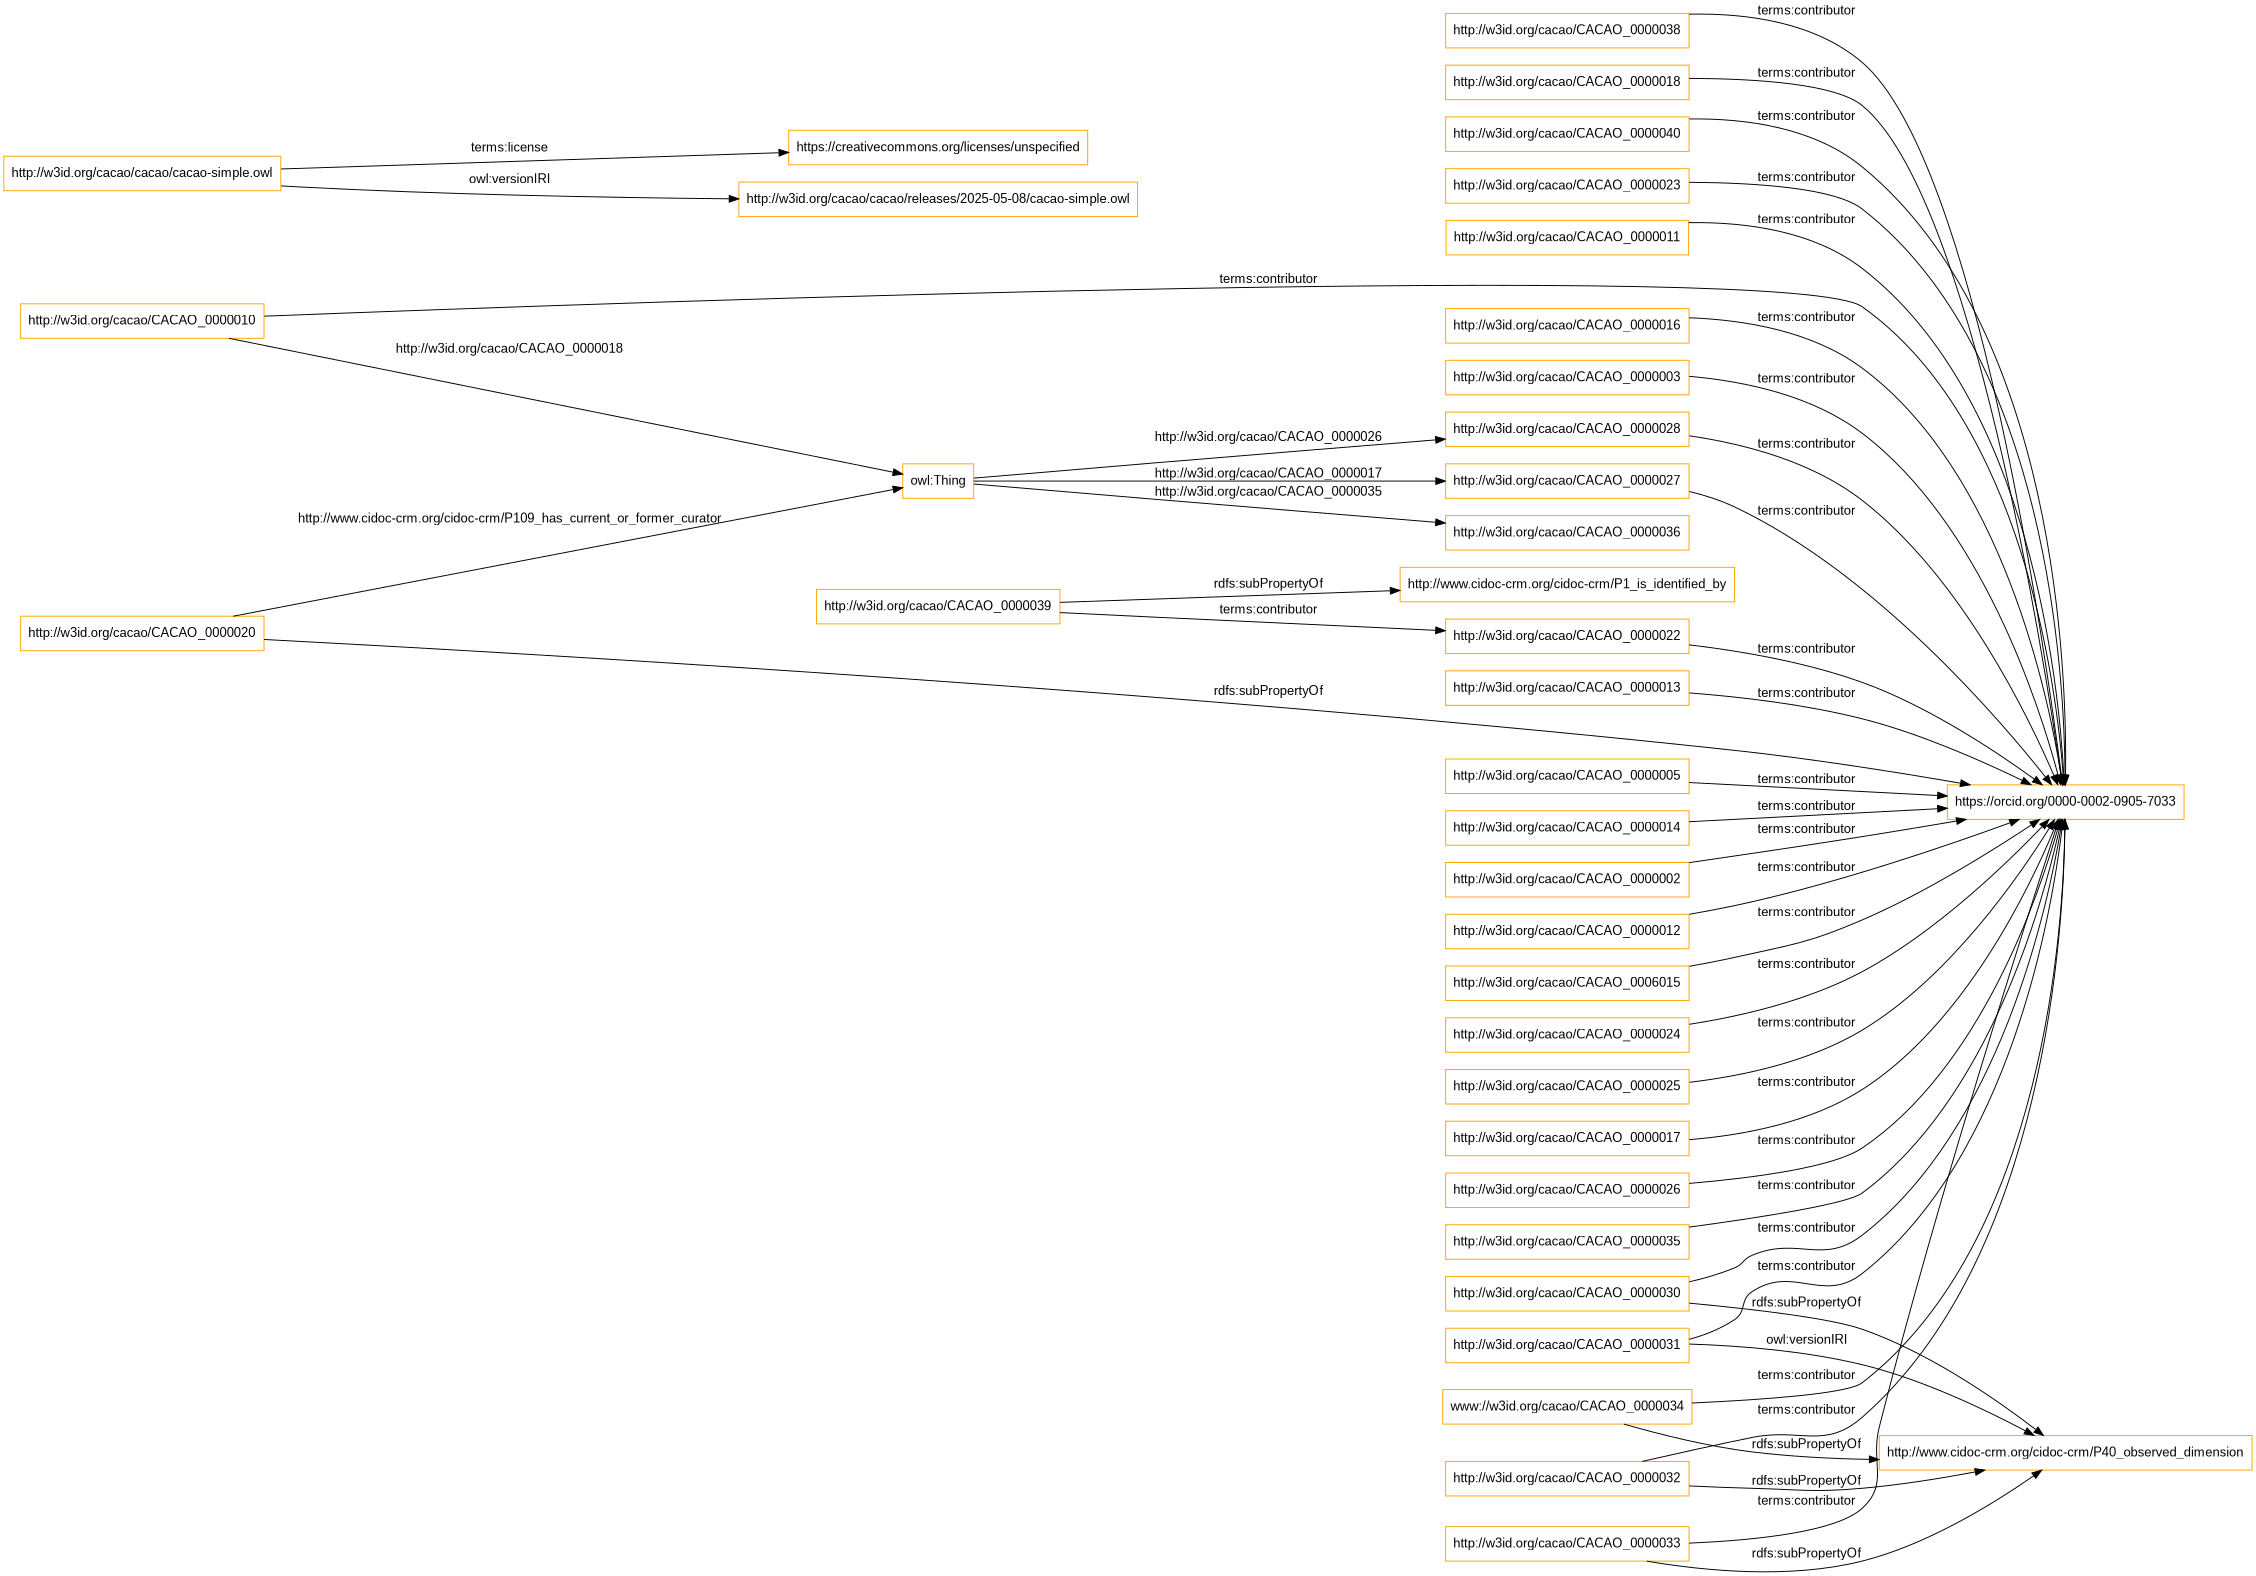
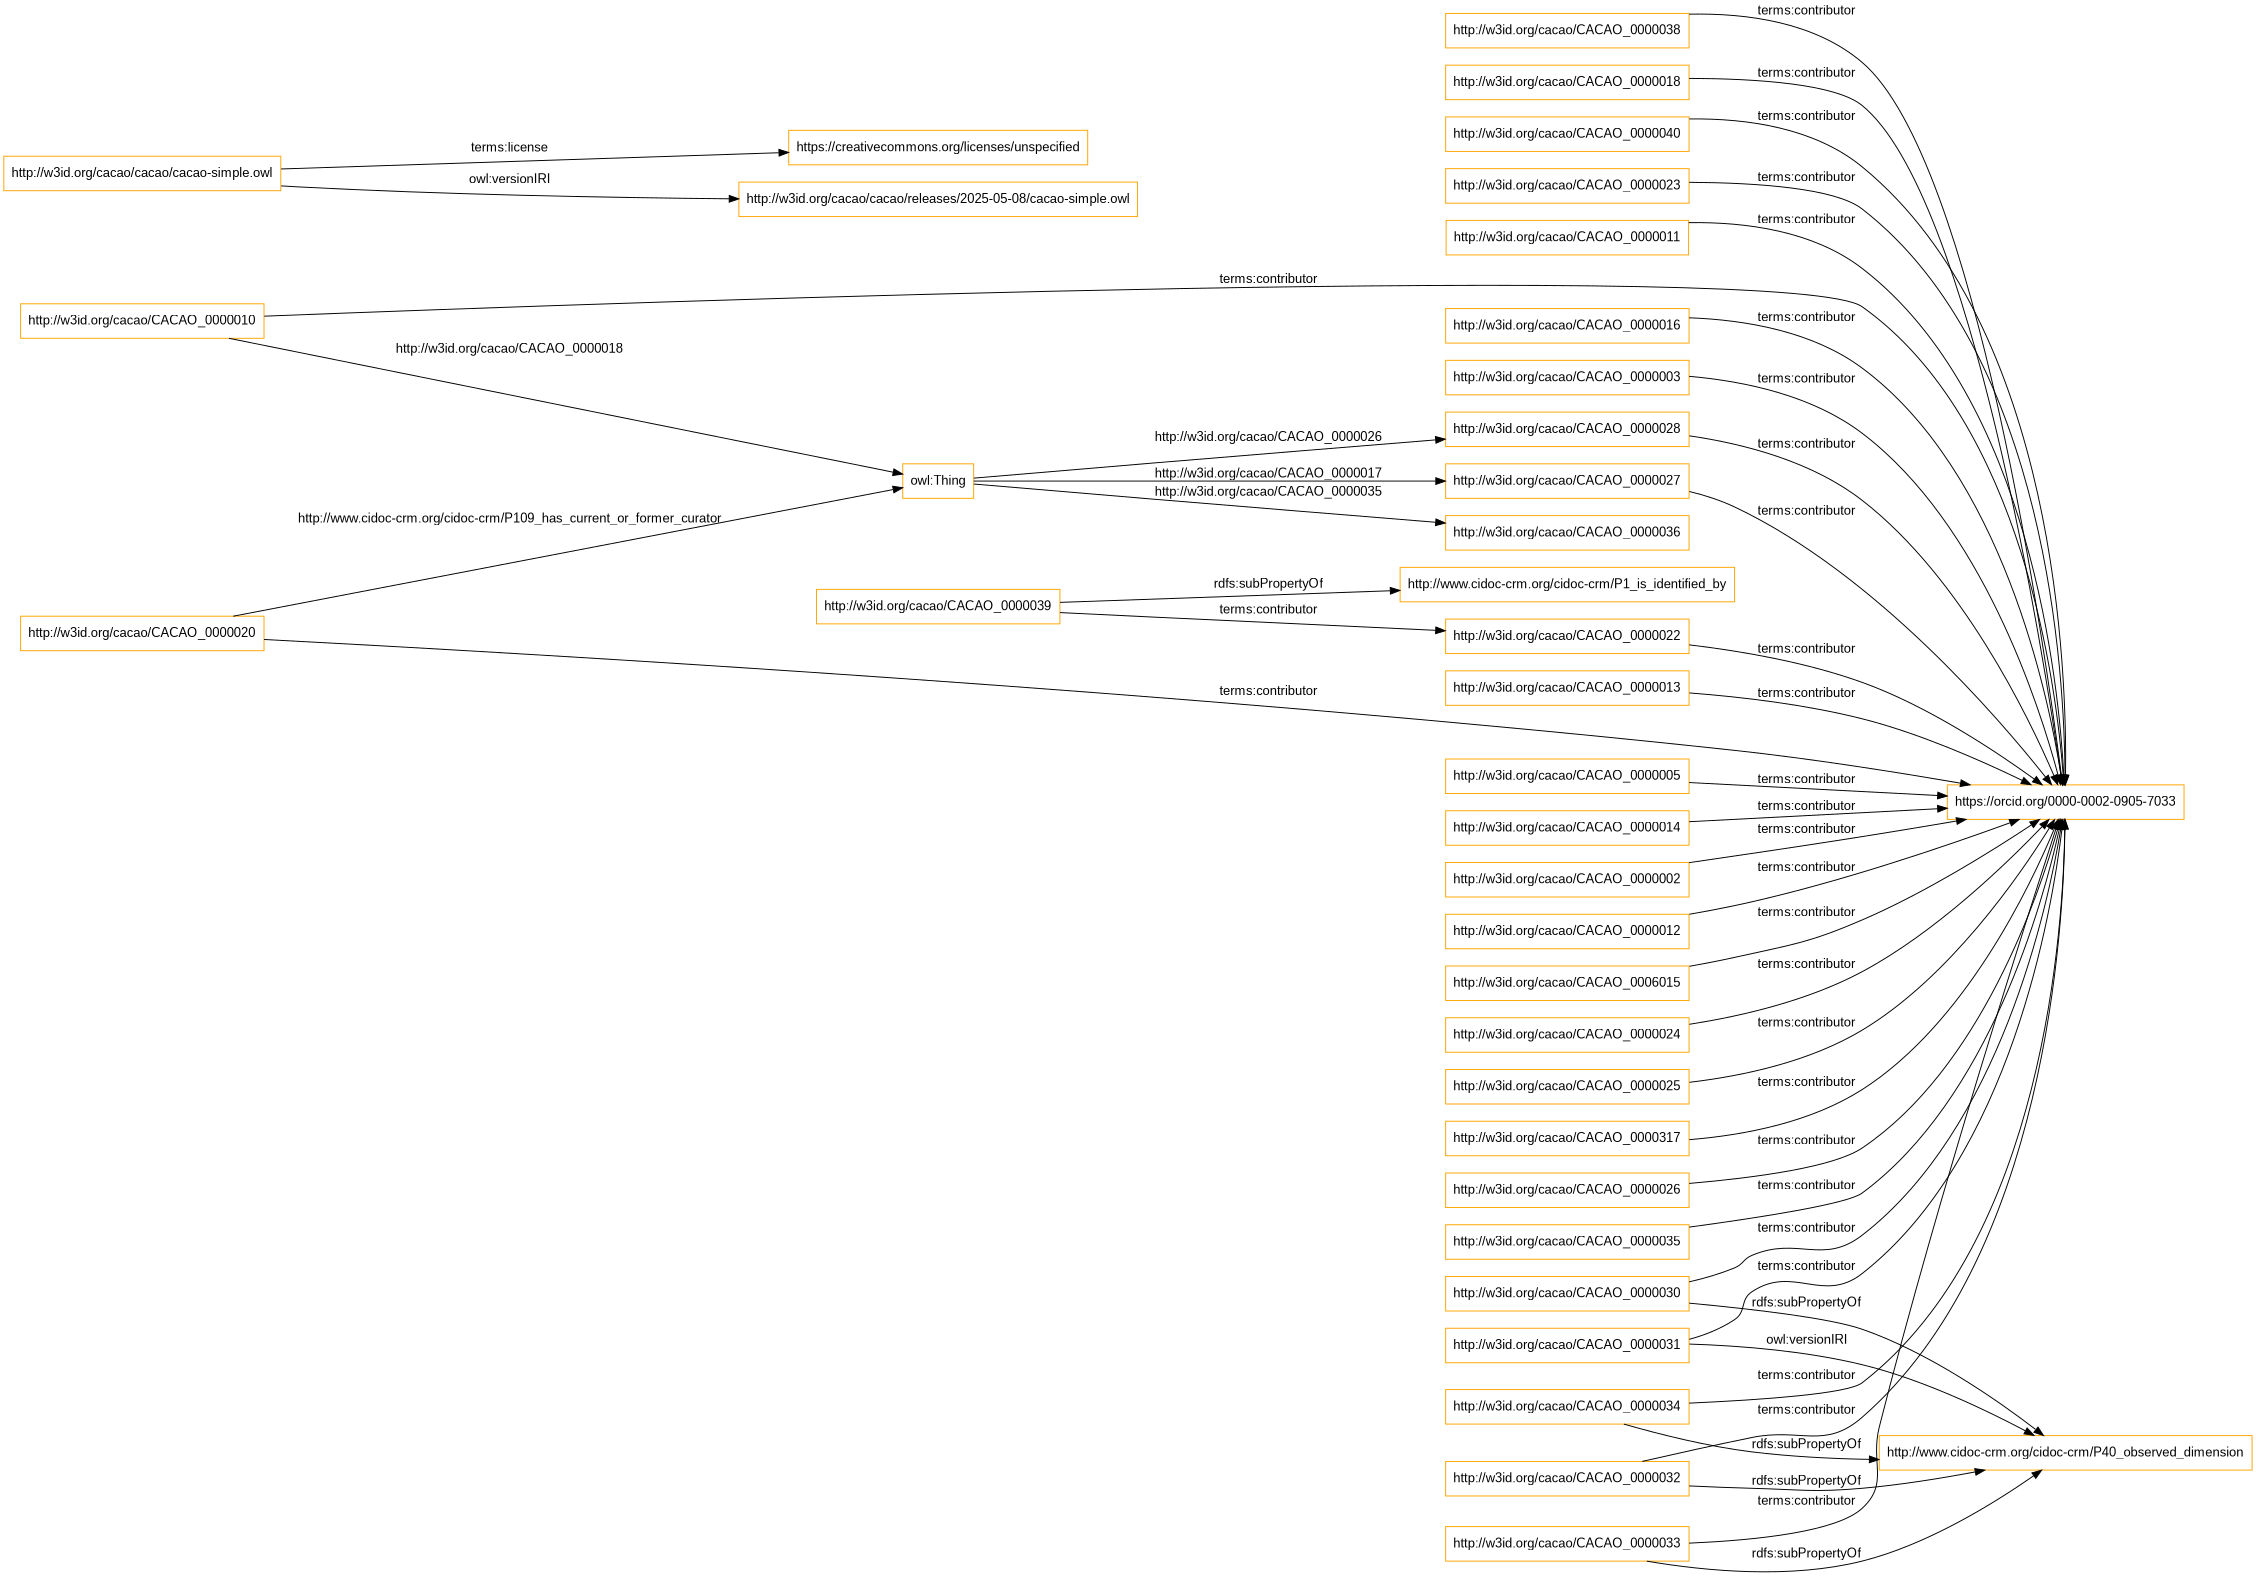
  digraph {
    fontname="Liberation Sans"
    rankdir=LR
    node [color=orange fontname="Liberation Sans" shape=rectangle]
    edge [fontname="Liberation Sans"]
    "http://w3id.org/cacao/CACAO_0000023"
    "https://orcid.org/0000-0002-0905-7033"
    "http://w3id.org/cacao/CACAO_0000011"
    "http://w3id.org/cacao/CACAO_0000016"
    "http://w3id.org/cacao/CACAO_0000003"
    "http://w3id.org/cacao/CACAO_0000028"
    "http://w3id.org/cacao/CACAO_0000013"
    "http://w3id.org/cacao/CACAO_0000010"
    "owl:Thing"
    "http://w3id.org/cacao/CACAO_0000022"
    "http://w3id.org/cacao/CACAO_0000005"
    "http://w3id.org/cacao/CACAO_0000014"
    "http://w3id.org/cacao/CACAO_0000027"
    "http://w3id.org/cacao/CACAO_0000020"
    "http://w3id.org/cacao/CACAO_0000036"
    "http://w3id.org/cacao/CACAO_0000002"
    "http://w3id.org/cacao/CACAO_0000012"
    n18 [label="http://w3id.org/cacao/CACAO_0006015"]
    "http://w3id.org/cacao/CACAO_0000024"
    "http://w3id.org/cacao/CACAO_0000025"
-   "http://w3id.org/cacao/CACAO_0000017"
+   "http://w3id.org/cacao/CACAO_0000017" [label="http://w3id.org/cacao/CACAO_0000317"]
    "http://w3id.org/cacao/CACAO_0000026"
    "http://w3id.org/cacao/CACAO_0000035"
-   "http://w3id.org/cacao/CACAO_0000034" [label="www://w3id.org/cacao/CACAO_0000034"]
+   "http://w3id.org/cacao/CACAO_0000034"
    "http://www.cidoc-crm.org/cidoc-crm/P40_observed_dimension"
    "http://w3id.org/cacao/CACAO_0000033"
    "http://w3id.org/cacao/CACAO_0000039"
    "http://www.cidoc-crm.org/cidoc-crm/P1_is_identified_by"
    "http://w3id.org/cacao/CACAO_0000032"
    "http://w3id.org/cacao/CACAO_0000038"
    "http://w3id.org/cacao/CACAO_0000031"
    "http://w3id.org/cacao/CACAO_0000018"
    "http://w3id.org/cacao/CACAO_0000040"
    "http://w3id.org/cacao/cacao/cacao-simple.owl"
    "https://creativecommons.org/licenses/unspecified"
    "http://w3id.org/cacao/cacao/releases/2025-05-08/cacao-simple.owl"
    "http://w3id.org/cacao/CACAO_0000030"
    "http://w3id.org/cacao/CACAO_0000023" -> "https://orcid.org/0000-0002-0905-7033" [label="terms:contributor"]
    "http://w3id.org/cacao/CACAO_0000011" -> "https://orcid.org/0000-0002-0905-7033" [label="terms:contributor"]
    "http://w3id.org/cacao/CACAO_0000016" -> "https://orcid.org/0000-0002-0905-7033" [label="terms:contributor"]
    "http://w3id.org/cacao/CACAO_0000003" -> "https://orcid.org/0000-0002-0905-7033" [label="terms:contributor"]
    "http://w3id.org/cacao/CACAO_0000028" -> "https://orcid.org/0000-0002-0905-7033" [label="terms:contributor"]
    "http://w3id.org/cacao/CACAO_0000013" -> "https://orcid.org/0000-0002-0905-7033" [label="terms:contributor"]
    "http://w3id.org/cacao/CACAO_0000010" -> "https://orcid.org/0000-0002-0905-7033" [label="terms:contributor"]
    "http://w3id.org/cacao/CACAO_0000010" -> "owl:Thing" [label="http://w3id.org/cacao/CACAO_0000018"]
    "owl:Thing" -> "http://w3id.org/cacao/CACAO_0000028" [label="http://w3id.org/cacao/CACAO_0000026"]
    "owl:Thing" -> "http://w3id.org/cacao/CACAO_0000027" [label="http://w3id.org/cacao/CACAO_0000017"]
    "owl:Thing" -> "http://w3id.org/cacao/CACAO_0000036" [label="http://w3id.org/cacao/CACAO_0000035"]
    "http://w3id.org/cacao/CACAO_0000022" -> "https://orcid.org/0000-0002-0905-7033" [label="terms:contributor"]
    "http://w3id.org/cacao/CACAO_0000005" -> "https://orcid.org/0000-0002-0905-7033" [label="terms:contributor"]
    "http://w3id.org/cacao/CACAO_0000014" -> "https://orcid.org/0000-0002-0905-7033" [label="terms:contributor"]
    "http://w3id.org/cacao/CACAO_0000027" -> "https://orcid.org/0000-0002-0905-7033" [label="terms:contributor"]
-   "http://w3id.org/cacao/CACAO_0000020" -> "https://orcid.org/0000-0002-0905-7033" [label="rdfs:subPropertyOf"]
+   "http://w3id.org/cacao/CACAO_0000020" -> "https://orcid.org/0000-0002-0905-7033" [label="terms:contributor"]
    "http://w3id.org/cacao/CACAO_0000020" -> "owl:Thing" [label="http://www.cidoc-crm.org/cidoc-crm/P109_has_current_or_former_curator"]
    "http://w3id.org/cacao/CACAO_0000002" -> "https://orcid.org/0000-0002-0905-7033" [label="terms:contributor"]
    "http://w3id.org/cacao/CACAO_0000012" -> "https://orcid.org/0000-0002-0905-7033" [label="terms:contributor"]
    n18 -> "https://orcid.org/0000-0002-0905-7033" [label="terms:contributor"]
    "http://w3id.org/cacao/CACAO_0000024" -> "https://orcid.org/0000-0002-0905-7033" [label="terms:contributor"]
    "http://w3id.org/cacao/CACAO_0000025" -> "https://orcid.org/0000-0002-0905-7033" [label="terms:contributor"]
    "http://w3id.org/cacao/CACAO_0000017" -> "https://orcid.org/0000-0002-0905-7033" [label="terms:contributor"]
    "http://w3id.org/cacao/CACAO_0000026" -> "https://orcid.org/0000-0002-0905-7033" [label="terms:contributor"]
    "http://w3id.org/cacao/CACAO_0000035" -> "https://orcid.org/0000-0002-0905-7033" [label="terms:contributor"]
    "http://w3id.org/cacao/CACAO_0000034" -> "https://orcid.org/0000-0002-0905-7033" [label="terms:contributor"]
    "http://w3id.org/cacao/CACAO_0000034" -> "http://www.cidoc-crm.org/cidoc-crm/P40_observed_dimension" [label="rdfs:subPropertyOf"]
    "http://w3id.org/cacao/CACAO_0000033" -> "https://orcid.org/0000-0002-0905-7033" [label="terms:contributor"]
    "http://w3id.org/cacao/CACAO_0000033" -> "http://www.cidoc-crm.org/cidoc-crm/P40_observed_dimension" [label="rdfs:subPropertyOf"]
    "http://w3id.org/cacao/CACAO_0000039" -> "http://w3id.org/cacao/CACAO_0000022" [label="terms:contributor"]
    "http://w3id.org/cacao/CACAO_0000039" -> "http://www.cidoc-crm.org/cidoc-crm/P1_is_identified_by" [label="rdfs:subPropertyOf"]
    "http://w3id.org/cacao/CACAO_0000032" -> "https://orcid.org/0000-0002-0905-7033" [label="terms:contributor"]
    "http://w3id.org/cacao/CACAO_0000032" -> "http://www.cidoc-crm.org/cidoc-crm/P40_observed_dimension" [label="rdfs:subPropertyOf"]
    "http://w3id.org/cacao/CACAO_0000038" -> "https://orcid.org/0000-0002-0905-7033" [label="terms:contributor"]
    "http://w3id.org/cacao/CACAO_0000031" -> "https://orcid.org/0000-0002-0905-7033" [label="terms:contributor"]
    "http://w3id.org/cacao/CACAO_0000031" -> "http://www.cidoc-crm.org/cidoc-crm/P40_observed_dimension" [label="owl:versionIRI"]
    "http://w3id.org/cacao/CACAO_0000018" -> "https://orcid.org/0000-0002-0905-7033" [label="terms:contributor"]
    "http://w3id.org/cacao/CACAO_0000040" -> "https://orcid.org/0000-0002-0905-7033" [label="terms:contributor"]
    "http://w3id.org/cacao/cacao/cacao-simple.owl" -> "https://creativecommons.org/licenses/unspecified" [label="terms:license"]
    "http://w3id.org/cacao/cacao/cacao-simple.owl" -> "http://w3id.org/cacao/cacao/releases/2025-05-08/cacao-simple.owl" [label="owl:versionIRI"]
    "http://w3id.org/cacao/CACAO_0000030" -> "https://orcid.org/0000-0002-0905-7033" [label="terms:contributor"]
    "http://w3id.org/cacao/CACAO_0000030" -> "http://www.cidoc-crm.org/cidoc-crm/P40_observed_dimension" [label="rdfs:subPropertyOf"]
  }
